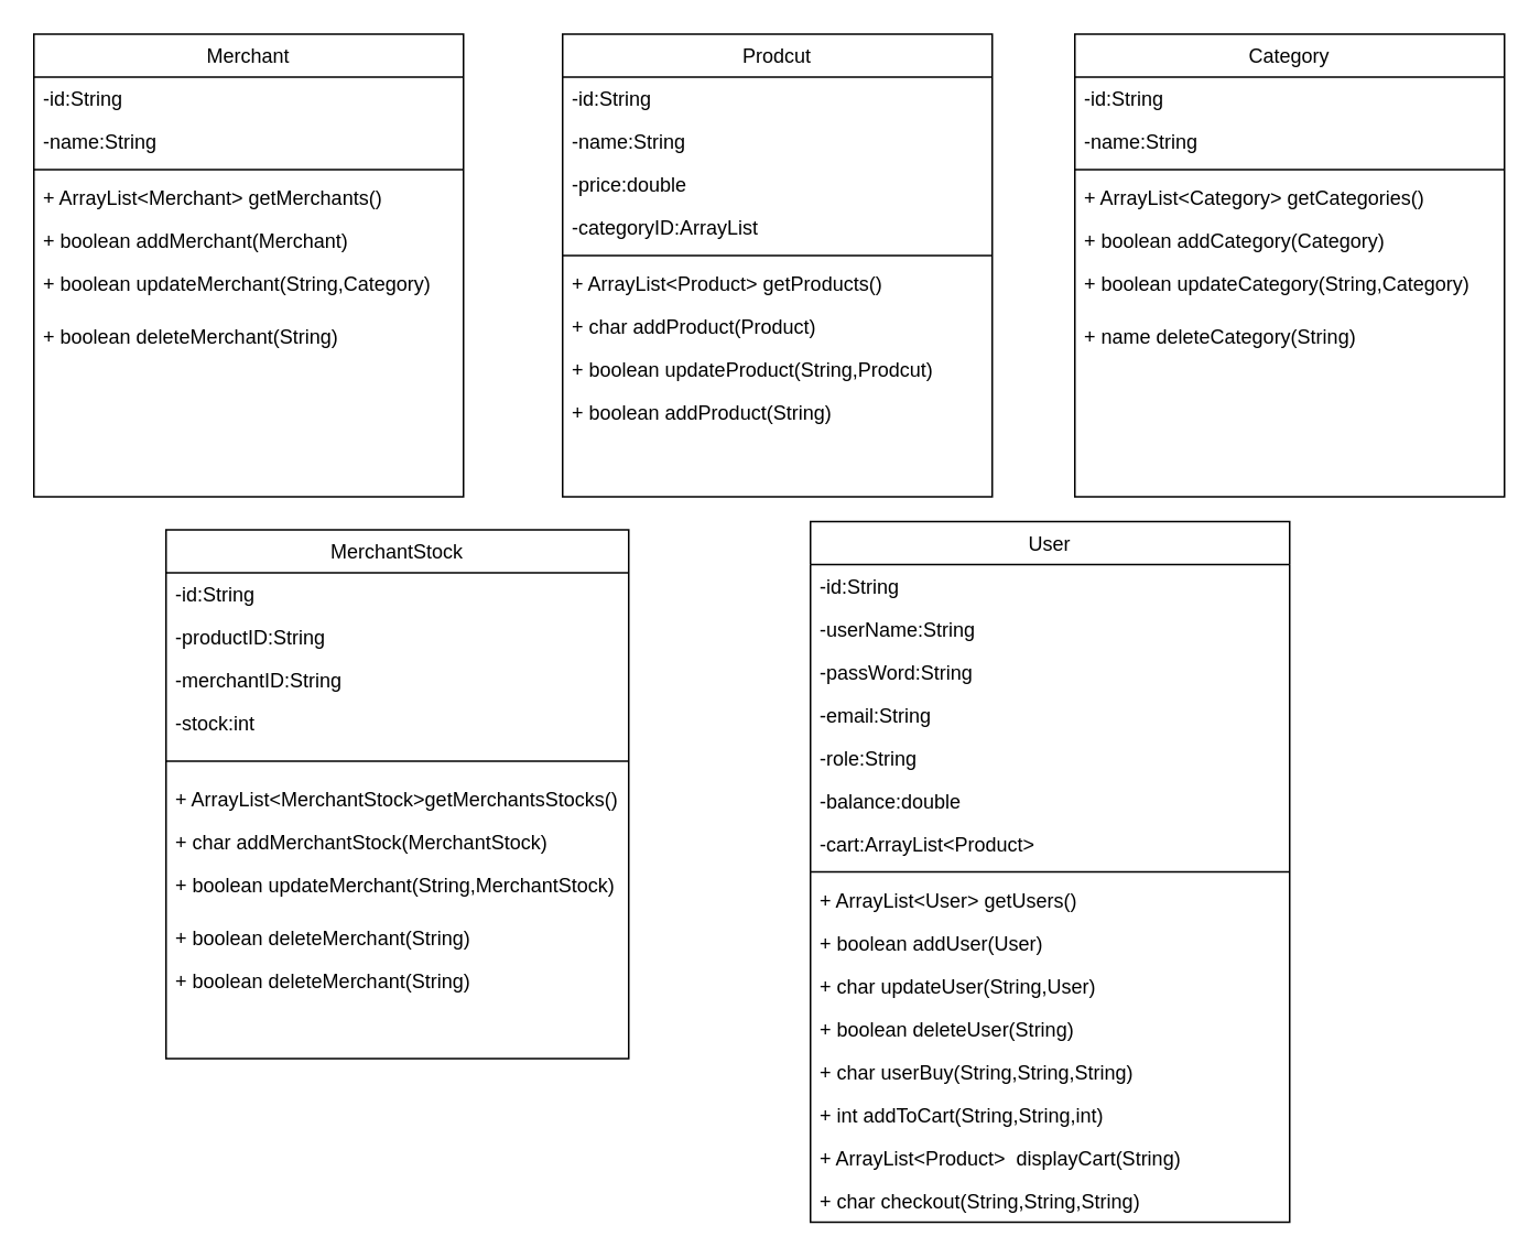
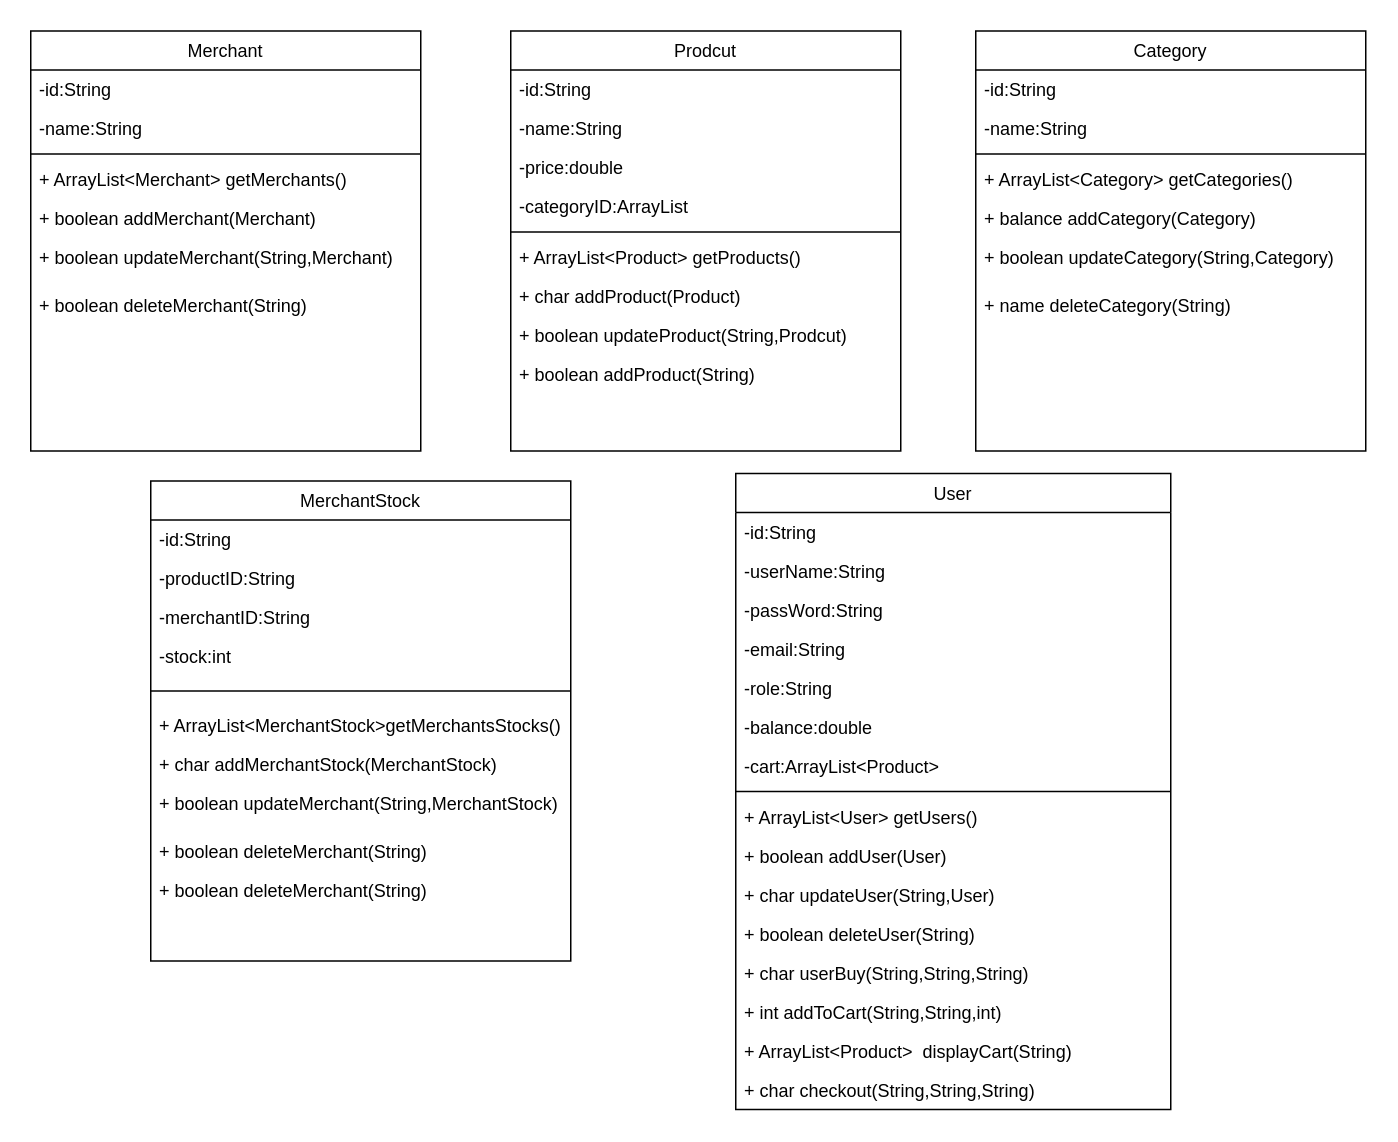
  <mxCell id="0" />
  <mxCell id="1" parent="0" />
  <mxCell id="2" value="Prodcut" style="swimlane;fontStyle=0;align=center;verticalAlign=top;childLayout=stackLayout;horizontal=1;startSize=26;horizontalStack=0;resizeParent=1;resizeLast=0;collapsible=1;marginBottom=0;rounded=0;shadow=0;strokeWidth=1;" parent="1" vertex="1"><mxGeometry x="340" y="20" width="260" height="280" as="geometry"><mxRectangle x="550" y="140" width="160" height="26" as="alternateBounds" /></mxGeometry></mxCell>
  <mxCell id="3" value="-id:String" style="text;align=left;verticalAlign=top;spacingLeft=4;spacingRight=4;overflow=hidden;rotatable=0;points=[[0,0.5],[1,0.5]];portConstraint=eastwest;" parent="2" vertex="1"><mxGeometry y="26" width="260" height="26" as="geometry" /></mxCell>
  <mxCell id="4" value="-name:String" style="text;align=left;verticalAlign=top;spacingLeft=4;spacingRight=4;overflow=hidden;rotatable=0;points=[[0,0.5],[1,0.5]];portConstraint=eastwest;rounded=0;shadow=0;html=0;" parent="2" vertex="1"><mxGeometry y="52" width="260" height="26" as="geometry" /></mxCell>
  <mxCell id="5" value="-price:double" style="text;align=left;verticalAlign=top;spacingLeft=4;spacingRight=4;overflow=hidden;rotatable=0;points=[[0,0.5],[1,0.5]];portConstraint=eastwest;rounded=0;shadow=0;html=0;" parent="2" vertex="1"><mxGeometry y="78" width="260" height="26" as="geometry" /></mxCell>
  <mxCell id="6" value="-categoryID:ArrayList" style="text;align=left;verticalAlign=top;spacingLeft=4;spacingRight=4;overflow=hidden;rotatable=0;points=[[0,0.5],[1,0.5]];portConstraint=eastwest;rounded=0;shadow=0;html=0;" parent="2" vertex="1"><mxGeometry y="104" width="260" height="26" as="geometry" /></mxCell>
  <mxCell id="7" value="" style="line;html=1;strokeWidth=1;align=left;verticalAlign=middle;spacingTop=-1;spacingLeft=3;spacingRight=3;rotatable=0;labelPosition=right;points=[];portConstraint=eastwest;" parent="2" vertex="1"><mxGeometry y="130" width="260" height="8" as="geometry" /></mxCell>
  <mxCell id="8" value="+ ArrayList&lt;Product&gt; getProducts()" style="text;align=left;verticalAlign=top;spacingLeft=4;spacingRight=4;overflow=hidden;rotatable=0;points=[[0,0.5],[1,0.5]];portConstraint=eastwest;" parent="2" vertex="1"><mxGeometry y="138" width="260" height="26" as="geometry" /></mxCell>
  <mxCell id="9" value="+ char addProduct(Product)" style="text;align=left;verticalAlign=top;spacingLeft=4;spacingRight=4;overflow=hidden;rotatable=0;points=[[0,0.5],[1,0.5]];portConstraint=eastwest;" vertex="1" parent="2"><mxGeometry y="164" width="260" height="26" as="geometry" /></mxCell>
  <mxCell id="10" value="+ boolean updateProduct(String,Prodcut)" style="text;align=left;verticalAlign=top;spacingLeft=4;spacingRight=4;overflow=hidden;rotatable=0;points=[[0,0.5],[1,0.5]];portConstraint=eastwest;" vertex="1" parent="2"><mxGeometry y="190" width="260" height="26" as="geometry" /></mxCell>
  <mxCell id="11" value="+ boolean addProduct(String)" style="text;align=left;verticalAlign=top;spacingLeft=4;spacingRight=4;overflow=hidden;rotatable=0;points=[[0,0.5],[1,0.5]];portConstraint=eastwest;" vertex="1" parent="2"><mxGeometry y="216" width="260" height="24" as="geometry" /></mxCell>
  <mxCell id="12" value="Category" style="swimlane;fontStyle=0;align=center;verticalAlign=top;childLayout=stackLayout;horizontal=1;startSize=26;horizontalStack=0;resizeParent=1;resizeLast=0;collapsible=1;marginBottom=0;rounded=0;shadow=0;strokeWidth=1;" vertex="1" parent="1"><mxGeometry x="650" y="20" width="260" height="280" as="geometry"><mxRectangle x="550" y="140" width="160" height="26" as="alternateBounds" /></mxGeometry></mxCell>
  <mxCell id="13" value="-id:String" style="text;align=left;verticalAlign=top;spacingLeft=4;spacingRight=4;overflow=hidden;rotatable=0;points=[[0,0.5],[1,0.5]];portConstraint=eastwest;" vertex="1" parent="12"><mxGeometry y="26" width="260" height="26" as="geometry" /></mxCell>
  <mxCell id="14" value="-name:String" style="text;align=left;verticalAlign=top;spacingLeft=4;spacingRight=4;overflow=hidden;rotatable=0;points=[[0,0.5],[1,0.5]];portConstraint=eastwest;rounded=0;shadow=0;html=0;" vertex="1" parent="12"><mxGeometry y="52" width="260" height="26" as="geometry" /></mxCell>
  <mxCell id="15" value="" style="line;html=1;strokeWidth=1;align=left;verticalAlign=middle;spacingTop=-1;spacingLeft=3;spacingRight=3;rotatable=0;labelPosition=right;points=[];portConstraint=eastwest;" vertex="1" parent="12"><mxGeometry y="78" width="260" height="8" as="geometry" /></mxCell>
  <mxCell id="16" value="+ ArrayList&lt;Category&gt; getCategories()" style="text;align=left;verticalAlign=top;spacingLeft=4;spacingRight=4;overflow=hidden;rotatable=0;points=[[0,0.5],[1,0.5]];portConstraint=eastwest;" vertex="1" parent="12"><mxGeometry y="86" width="260" height="26" as="geometry" /></mxCell>
- <mxCell id="17" value="+ boolean addCategory(Category)" style="text;align=left;verticalAlign=top;spacingLeft=4;spacingRight=4;overflow=hidden;rotatable=0;points=[[0,0.5],[1,0.5]];portConstraint=eastwest;" vertex="1" parent="12"><mxGeometry y="112" width="260" height="26" as="geometry" /></mxCell>
+ <mxCell id="17" value="+ balance addCategory(Category)" style="text;align=left;verticalAlign=top;spacingLeft=4;spacingRight=4;overflow=hidden;rotatable=0;points=[[0,0.5],[1,0.5]];portConstraint=eastwest;" vertex="1" parent="12"><mxGeometry y="112" width="260" height="26" as="geometry" /></mxCell>
  <mxCell id="18" value="+ boolean updateCategory(String,Category)" style="text;align=left;verticalAlign=top;spacingLeft=4;spacingRight=4;overflow=hidden;rotatable=0;points=[[0,0.5],[1,0.5]];portConstraint=eastwest;" vertex="1" parent="12"><mxGeometry y="138" width="260" height="32" as="geometry" /></mxCell>
  <mxCell id="19" value="+ name deleteCategory(String)" style="text;align=left;verticalAlign=top;spacingLeft=4;spacingRight=4;overflow=hidden;rotatable=0;points=[[0,0.5],[1,0.5]];portConstraint=eastwest;" vertex="1" parent="12"><mxGeometry y="170" width="260" height="26" as="geometry" /></mxCell>
  <mxCell id="20" value="Merchant" style="swimlane;fontStyle=0;align=center;verticalAlign=top;childLayout=stackLayout;horizontal=1;startSize=26;horizontalStack=0;resizeParent=1;resizeLast=0;collapsible=1;marginBottom=0;rounded=0;shadow=0;strokeWidth=1;" vertex="1" parent="1"><mxGeometry x="20" y="20" width="260" height="280" as="geometry"><mxRectangle x="550" y="140" width="160" height="26" as="alternateBounds" /></mxGeometry></mxCell>
  <mxCell id="21" value="-id:String" style="text;align=left;verticalAlign=top;spacingLeft=4;spacingRight=4;overflow=hidden;rotatable=0;points=[[0,0.5],[1,0.5]];portConstraint=eastwest;" vertex="1" parent="20"><mxGeometry y="26" width="260" height="26" as="geometry" /></mxCell>
  <mxCell id="22" value="-name:String" style="text;align=left;verticalAlign=top;spacingLeft=4;spacingRight=4;overflow=hidden;rotatable=0;points=[[0,0.5],[1,0.5]];portConstraint=eastwest;rounded=0;shadow=0;html=0;" vertex="1" parent="20"><mxGeometry y="52" width="260" height="26" as="geometry" /></mxCell>
  <mxCell id="23" value="" style="line;html=1;strokeWidth=1;align=left;verticalAlign=middle;spacingTop=-1;spacingLeft=3;spacingRight=3;rotatable=0;labelPosition=right;points=[];portConstraint=eastwest;" vertex="1" parent="20"><mxGeometry y="78" width="260" height="8" as="geometry" /></mxCell>
  <mxCell id="24" value="+ ArrayList&lt;Merchant&gt; getMerchants()" style="text;align=left;verticalAlign=top;spacingLeft=4;spacingRight=4;overflow=hidden;rotatable=0;points=[[0,0.5],[1,0.5]];portConstraint=eastwest;" vertex="1" parent="20"><mxGeometry y="86" width="260" height="26" as="geometry" /></mxCell>
  <mxCell id="25" value="+ boolean addMerchant(Merchant)" style="text;align=left;verticalAlign=top;spacingLeft=4;spacingRight=4;overflow=hidden;rotatable=0;points=[[0,0.5],[1,0.5]];portConstraint=eastwest;" vertex="1" parent="20"><mxGeometry y="112" width="260" height="26" as="geometry" /></mxCell>
- <mxCell id="26" value="+ boolean updateMerchant(String,Category)" style="text;align=left;verticalAlign=top;spacingLeft=4;spacingRight=4;overflow=hidden;rotatable=0;points=[[0,0.5],[1,0.5]];portConstraint=eastwest;" vertex="1" parent="20"><mxGeometry y="138" width="260" height="32" as="geometry" /></mxCell>
+ <mxCell id="26" value="+ boolean updateMerchant(String,Merchant)" style="text;align=left;verticalAlign=top;spacingLeft=4;spacingRight=4;overflow=hidden;rotatable=0;points=[[0,0.5],[1,0.5]];portConstraint=eastwest;" vertex="1" parent="20"><mxGeometry y="138" width="260" height="32" as="geometry" /></mxCell>
  <mxCell id="27" value="+ boolean deleteMerchant(String)" style="text;align=left;verticalAlign=top;spacingLeft=4;spacingRight=4;overflow=hidden;rotatable=0;points=[[0,0.5],[1,0.5]];portConstraint=eastwest;" vertex="1" parent="20"><mxGeometry y="170" width="260" height="26" as="geometry" /></mxCell>
  <mxCell id="28" value="MerchantStock" style="swimlane;fontStyle=0;align=center;verticalAlign=top;childLayout=stackLayout;horizontal=1;startSize=26;horizontalStack=0;resizeParent=1;resizeLast=0;collapsible=1;marginBottom=0;rounded=0;shadow=0;strokeWidth=1;" vertex="1" parent="1"><mxGeometry x="100" y="320" width="280" height="320" as="geometry"><mxRectangle x="550" y="140" width="160" height="26" as="alternateBounds" /></mxGeometry></mxCell>
  <mxCell id="29" value="-id:String" style="text;align=left;verticalAlign=top;spacingLeft=4;spacingRight=4;overflow=hidden;rotatable=0;points=[[0,0.5],[1,0.5]];portConstraint=eastwest;" vertex="1" parent="28"><mxGeometry y="26" width="280" height="26" as="geometry" /></mxCell>
  <mxCell id="30" value="-productID:String&#10;" style="text;align=left;verticalAlign=top;spacingLeft=4;spacingRight=4;overflow=hidden;rotatable=0;points=[[0,0.5],[1,0.5]];portConstraint=eastwest;rounded=0;shadow=0;html=0;" vertex="1" parent="28"><mxGeometry y="52" width="280" height="26" as="geometry" /></mxCell>
  <mxCell id="31" value="-merchantID:String&#10;" style="text;align=left;verticalAlign=top;spacingLeft=4;spacingRight=4;overflow=hidden;rotatable=0;points=[[0,0.5],[1,0.5]];portConstraint=eastwest;rounded=0;shadow=0;html=0;" vertex="1" parent="28"><mxGeometry y="78" width="280" height="26" as="geometry" /></mxCell>
  <mxCell id="32" value="-stock:int&#10;" style="text;align=left;verticalAlign=top;spacingLeft=4;spacingRight=4;overflow=hidden;rotatable=0;points=[[0,0.5],[1,0.5]];portConstraint=eastwest;rounded=0;shadow=0;html=0;" vertex="1" parent="28"><mxGeometry y="104" width="280" height="26" as="geometry" /></mxCell>
  <mxCell id="33" value="" style="line;html=1;strokeWidth=1;align=left;verticalAlign=middle;spacingTop=-1;spacingLeft=3;spacingRight=3;rotatable=0;labelPosition=right;points=[];portConstraint=eastwest;" vertex="1" parent="28"><mxGeometry y="130" width="280" height="20" as="geometry" /></mxCell>
  <mxCell id="34" value="+ ArrayList&lt;MerchantStock&gt;getMerchantsStocks()" style="text;align=left;verticalAlign=top;spacingLeft=4;spacingRight=4;overflow=hidden;rotatable=0;points=[[0,0.5],[1,0.5]];portConstraint=eastwest;" vertex="1" parent="28"><mxGeometry y="150" width="280" height="26" as="geometry" /></mxCell>
  <mxCell id="35" value="+ char addMerchantStock(MerchantStock)" style="text;align=left;verticalAlign=top;spacingLeft=4;spacingRight=4;overflow=hidden;rotatable=0;points=[[0,0.5],[1,0.5]];portConstraint=eastwest;" vertex="1" parent="28"><mxGeometry y="176" width="280" height="26" as="geometry" /></mxCell>
  <mxCell id="36" value="+ boolean updateMerchant(String,MerchantStock)" style="text;align=left;verticalAlign=top;spacingLeft=4;spacingRight=4;overflow=hidden;rotatable=0;points=[[0,0.5],[1,0.5]];portConstraint=eastwest;" vertex="1" parent="28"><mxGeometry y="202" width="280" height="32" as="geometry" /></mxCell>
  <mxCell id="37" value="+ boolean deleteMerchant(String)" style="text;align=left;verticalAlign=top;spacingLeft=4;spacingRight=4;overflow=hidden;rotatable=0;points=[[0,0.5],[1,0.5]];portConstraint=eastwest;" vertex="1" parent="28"><mxGeometry y="234" width="280" height="26" as="geometry" /></mxCell>
  <mxCell id="38" value="+ boolean deleteMerchant(String)" style="text;align=left;verticalAlign=top;spacingLeft=4;spacingRight=4;overflow=hidden;rotatable=0;points=[[0,0.5],[1,0.5]];portConstraint=eastwest;" vertex="1" parent="28"><mxGeometry y="260" width="280" height="26" as="geometry" /></mxCell>
  <mxCell id="39" value="User" style="swimlane;fontStyle=0;align=center;verticalAlign=top;childLayout=stackLayout;horizontal=1;startSize=26;horizontalStack=0;resizeParent=1;resizeLast=0;collapsible=1;marginBottom=0;rounded=0;shadow=0;strokeWidth=1;" vertex="1" parent="1"><mxGeometry x="490" y="315" width="290" height="424" as="geometry"><mxRectangle x="550" y="140" width="160" height="26" as="alternateBounds" /></mxGeometry></mxCell>
  <mxCell id="40" value="-id:String" style="text;align=left;verticalAlign=top;spacingLeft=4;spacingRight=4;overflow=hidden;rotatable=0;points=[[0,0.5],[1,0.5]];portConstraint=eastwest;" vertex="1" parent="39"><mxGeometry y="26" width="290" height="26" as="geometry" /></mxCell>
  <mxCell id="41" value="-userName:String" style="text;align=left;verticalAlign=top;spacingLeft=4;spacingRight=4;overflow=hidden;rotatable=0;points=[[0,0.5],[1,0.5]];portConstraint=eastwest;rounded=0;shadow=0;html=0;" vertex="1" parent="39"><mxGeometry y="52" width="290" height="26" as="geometry" /></mxCell>
  <mxCell id="42" value="-passWord:String" style="text;align=left;verticalAlign=top;spacingLeft=4;spacingRight=4;overflow=hidden;rotatable=0;points=[[0,0.5],[1,0.5]];portConstraint=eastwest;rounded=0;shadow=0;html=0;" vertex="1" parent="39"><mxGeometry y="78" width="290" height="26" as="geometry" /></mxCell>
  <mxCell id="43" value="-email:String" style="text;align=left;verticalAlign=top;spacingLeft=4;spacingRight=4;overflow=hidden;rotatable=0;points=[[0,0.5],[1,0.5]];portConstraint=eastwest;rounded=0;shadow=0;html=0;" vertex="1" parent="39"><mxGeometry y="104" width="290" height="26" as="geometry" /></mxCell>
  <mxCell id="44" value="-role:String" style="text;align=left;verticalAlign=top;spacingLeft=4;spacingRight=4;overflow=hidden;rotatable=0;points=[[0,0.5],[1,0.5]];portConstraint=eastwest;rounded=0;shadow=0;html=0;" vertex="1" parent="39"><mxGeometry y="130" width="290" height="26" as="geometry" /></mxCell>
  <mxCell id="45" value="-balance:double" style="text;align=left;verticalAlign=top;spacingLeft=4;spacingRight=4;overflow=hidden;rotatable=0;points=[[0,0.5],[1,0.5]];portConstraint=eastwest;rounded=0;shadow=0;html=0;" vertex="1" parent="39"><mxGeometry y="156" width="290" height="26" as="geometry" /></mxCell>
  <mxCell id="46" value="-cart:ArrayList&lt;Product&gt; " style="text;align=left;verticalAlign=top;spacingLeft=4;spacingRight=4;overflow=hidden;rotatable=0;points=[[0,0.5],[1,0.5]];portConstraint=eastwest;rounded=0;shadow=0;html=0;" vertex="1" parent="39"><mxGeometry y="182" width="290" height="26" as="geometry" /></mxCell>
  <mxCell id="47" value="" style="line;html=1;strokeWidth=1;align=left;verticalAlign=middle;spacingTop=-1;spacingLeft=3;spacingRight=3;rotatable=0;labelPosition=right;points=[];portConstraint=eastwest;" vertex="1" parent="39"><mxGeometry y="208" width="290" height="8" as="geometry" /></mxCell>
  <mxCell id="48" value="+ ArrayList&lt;User&gt; getUsers()" style="text;align=left;verticalAlign=top;spacingLeft=4;spacingRight=4;overflow=hidden;rotatable=0;points=[[0,0.5],[1,0.5]];portConstraint=eastwest;" vertex="1" parent="39"><mxGeometry y="216" width="290" height="26" as="geometry" /></mxCell>
  <mxCell id="49" value="+ boolean addUser(User)" style="text;align=left;verticalAlign=top;spacingLeft=4;spacingRight=4;overflow=hidden;rotatable=0;points=[[0,0.5],[1,0.5]];portConstraint=eastwest;" vertex="1" parent="39"><mxGeometry y="242" width="290" height="26" as="geometry" /></mxCell>
  <mxCell id="50" value="+ char updateUser(String,User)" style="text;align=left;verticalAlign=top;spacingLeft=4;spacingRight=4;overflow=hidden;rotatable=0;points=[[0,0.5],[1,0.5]];portConstraint=eastwest;" vertex="1" parent="39"><mxGeometry y="268" width="290" height="26" as="geometry" /></mxCell>
  <mxCell id="51" value="+ boolean deleteUser(String)" style="text;align=left;verticalAlign=top;spacingLeft=4;spacingRight=4;overflow=hidden;rotatable=0;points=[[0,0.5],[1,0.5]];portConstraint=eastwest;" vertex="1" parent="39"><mxGeometry y="294" width="290" height="26" as="geometry" /></mxCell>
  <mxCell id="52" value="+ char userBuy(String,String,String)" style="text;align=left;verticalAlign=top;spacingLeft=4;spacingRight=4;overflow=hidden;rotatable=0;points=[[0,0.5],[1,0.5]];portConstraint=eastwest;" vertex="1" parent="39"><mxGeometry y="320" width="290" height="26" as="geometry" /></mxCell>
  <mxCell id="53" value="+ int addToCart(String,String,int)" style="text;align=left;verticalAlign=top;spacingLeft=4;spacingRight=4;overflow=hidden;rotatable=0;points=[[0,0.5],[1,0.5]];portConstraint=eastwest;" vertex="1" parent="39"><mxGeometry y="346" width="290" height="26" as="geometry" /></mxCell>
  <mxCell id="54" value="+ ArrayList&lt;Product&gt;  displayCart(String)" style="text;align=left;verticalAlign=top;spacingLeft=4;spacingRight=4;overflow=hidden;rotatable=0;points=[[0,0.5],[1,0.5]];portConstraint=eastwest;" vertex="1" parent="39"><mxGeometry y="372" width="290" height="26" as="geometry" /></mxCell>
  <mxCell id="55" value="+ char checkout(String,String,String)" style="text;align=left;verticalAlign=top;spacingLeft=4;spacingRight=4;overflow=hidden;rotatable=0;points=[[0,0.5],[1,0.5]];portConstraint=eastwest;" vertex="1" parent="39"><mxGeometry y="398" width="290" height="26" as="geometry" /></mxCell>
